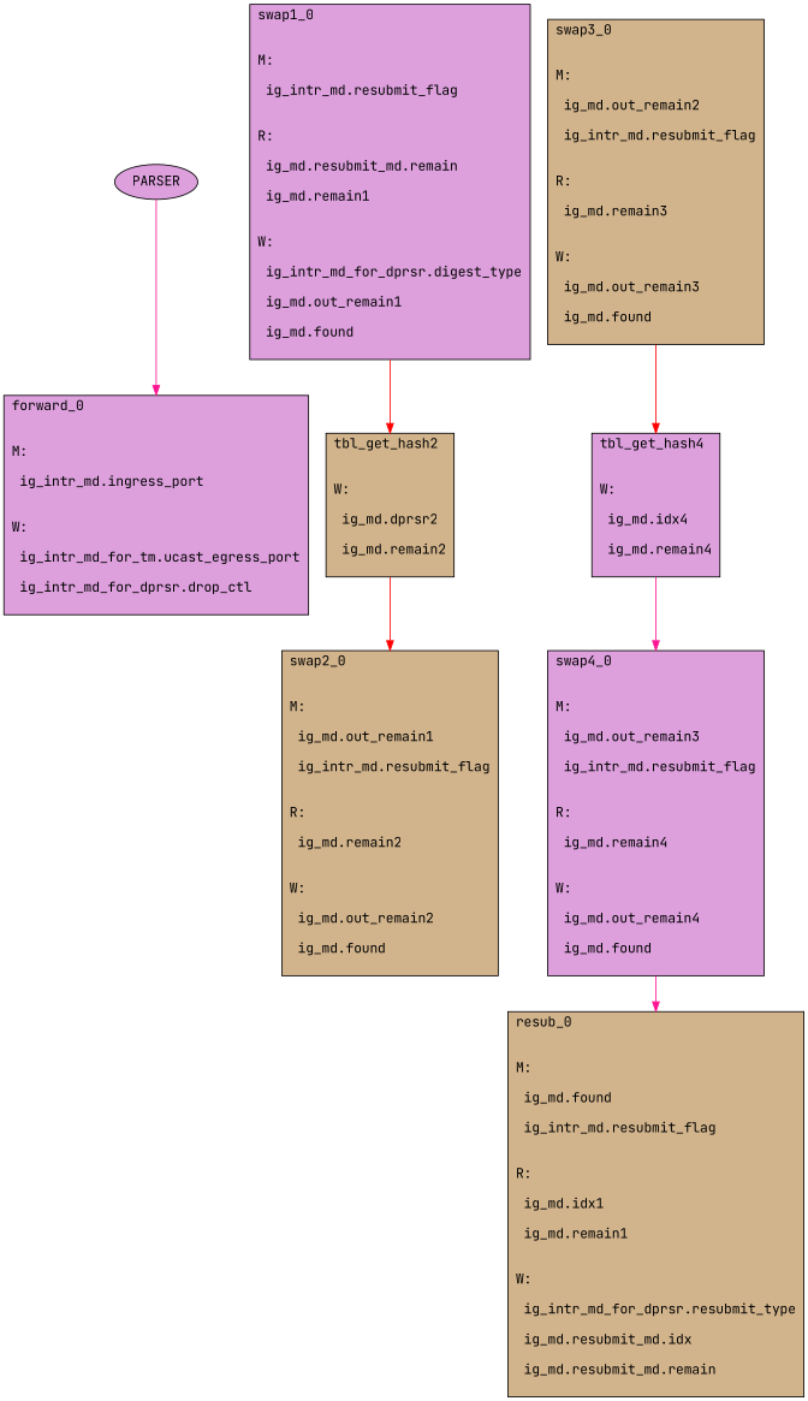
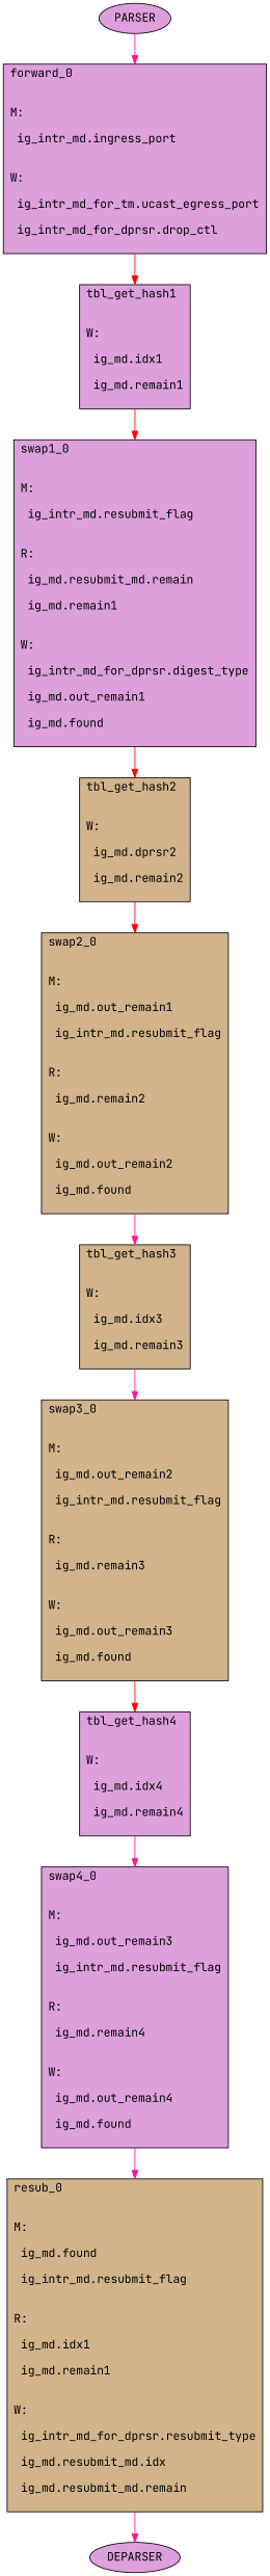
  digraph {
    fontname="JetBrains Mono"
    node [fillcolor=plum fontname="JetBrains Mono" shape=record style=filled]
    edge [color=deeppink fontname="JetBrains Mono"]
    n1 [label="forward_0\l\l\nM:\l\n ig_intr_md.ingress_port\l\n\lW:\l\n ig_intr_md_for_tm.ucast_egress_port\l\n ig_intr_md_for_dprsr.drop_ctl\l\n "]
+   n2 [label="tbl_get_hash1\l\l\nW:\l\n ig_md.idx1\l\n ig_md.remain1\l\n "]
    n3 [label="swap1_0\l\l\nM:\l\n ig_intr_md.resubmit_flag\l\n\lR:\l\n ig_md.resubmit_md.remain\l\n ig_md.remain1\l\n\lW:\l\n ig_intr_md_for_dprsr.digest_type\l\n ig_md.out_remain1\l\n ig_md.found\l\n "]
    n4 [fillcolor=tan label="tbl_get_hash2\l\l\nW:\l\n ig_md.dprsr2\l\n ig_md.remain2\l\n "]
    n5 [fillcolor=tan label="swap2_0\l\l\nM:\l\n ig_md.out_remain1\l\n ig_intr_md.resubmit_flag\l\n\lR:\l\n ig_md.remain2\l\n\lW:\l\n ig_md.out_remain2\l\n ig_md.found\l\n "]
+   n6 [fillcolor=tan label="tbl_get_hash3\l\l\nW:\l\n ig_md.idx3\l\n ig_md.remain3\l\n "]
    n7 [fillcolor=tan label="swap3_0\l\l\nM:\l\n ig_md.out_remain2\l\n ig_intr_md.resubmit_flag\l\n\lR:\l\n ig_md.remain3\l\n\lW:\l\n ig_md.out_remain3\l\n ig_md.found\l\n "]
    n8 [label="tbl_get_hash4\l\l\nW:\l\n ig_md.idx4\l\n ig_md.remain4\l\n "]
    n9 [label="swap4_0\l\l\nM:\l\n ig_md.out_remain3\l\n ig_intr_md.resubmit_flag\l\n\lR:\l\n ig_md.remain4\l\n\lW:\l\n ig_md.out_remain4\l\n ig_md.found\l\n "]
    n10 [fillcolor=tan label="resub_0\l\l\nM:\l\n ig_md.found\l\n ig_intr_md.resubmit_flag\l\n\lR:\l\n ig_md.idx1\l\n ig_md.remain1\l\n\lW:\l\n ig_intr_md_for_dprsr.resubmit_type\l\n ig_md.resubmit_md.idx\l\n ig_md.resubmit_md.remain\l\n "]
+   DEPARSER [shape=""]
    PARSER [shape=""]
+   n1 -> n2 [color=red]
+   n2 -> n3 [color=red]
    n3 -> n4 [color=red]
    n4 -> n5 [color=red]
+   n5 -> n6
+   n6 -> n7
    n7 -> n8 [color=red]
    n8 -> n9
    n9 -> n10
+   n10 -> DEPARSER
    PARSER -> n1
  }
